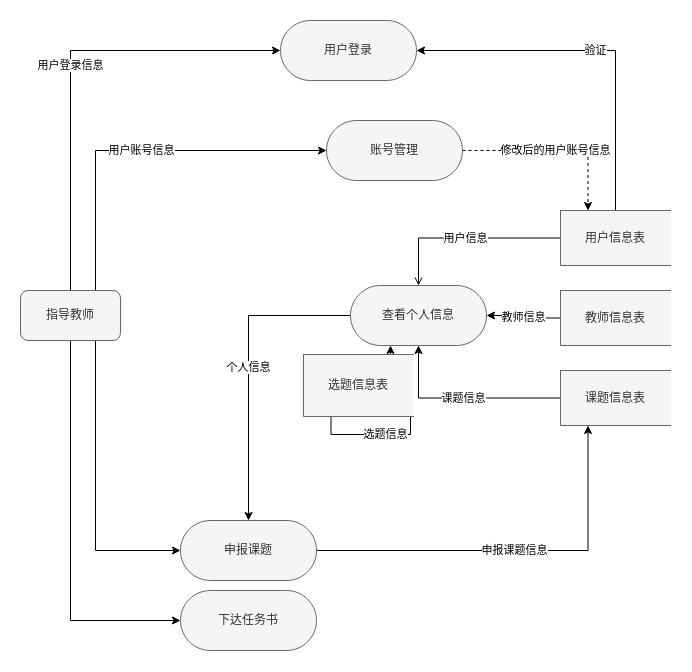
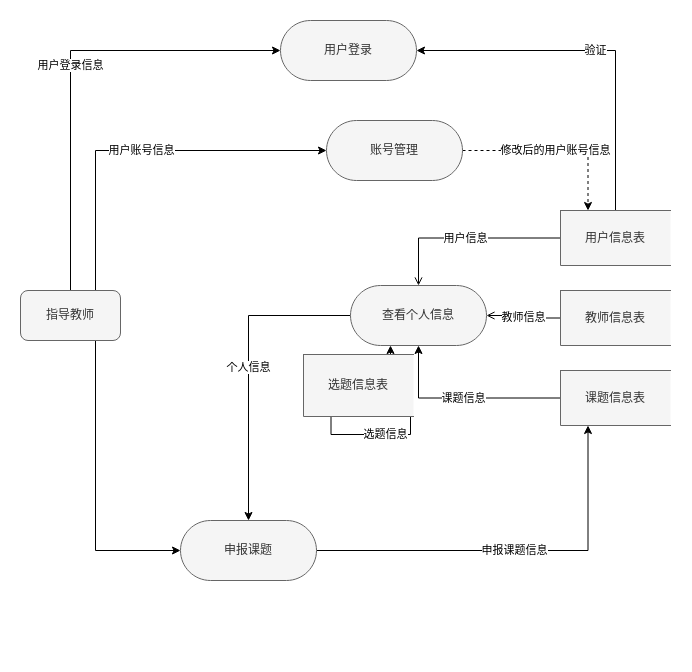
  <mxCell id="0" />
  <mxCell id="1" parent="0" />
  <mxCell id="2" value="用户登录信息" style="edgeStyle=orthogonalEdgeStyle;rounded=0;orthogonalLoop=1;jettySize=auto;html=1;exitX=0.5;exitY=0;exitDx=0;exitDy=0;entryX=0;entryY=0.5;entryDx=0;entryDy=0;entryPerimeter=0;" edge="1" parent="1" source="6" target="7"><mxGeometry relative="1" as="geometry" /></mxCell>
  <mxCell id="3" value="用户账号信息" style="edgeStyle=orthogonalEdgeStyle;rounded=0;orthogonalLoop=1;jettySize=auto;html=1;exitX=0.75;exitY=0;exitDx=0;exitDy=0;entryX=0;entryY=0.5;entryDx=0;entryDy=0;entryPerimeter=0;" edge="1" parent="1" source="6" target="18"><mxGeometry relative="1" as="geometry" /></mxCell>
  <mxCell id="4" style="edgeStyle=orthogonalEdgeStyle;rounded=0;orthogonalLoop=1;jettySize=auto;html=1;exitX=0.75;exitY=1;exitDx=0;exitDy=0;entryX=0;entryY=0.5;entryDx=0;entryDy=0;entryPerimeter=0;" edge="1" parent="1" source="6" target="22"><mxGeometry relative="1" as="geometry" /></mxCell>
- <mxCell id="5" style="edgeStyle=orthogonalEdgeStyle;rounded=0;orthogonalLoop=1;jettySize=auto;html=1;exitX=0.5;exitY=1;exitDx=0;exitDy=0;entryX=0;entryY=0.5;entryDx=0;entryDy=0;entryPerimeter=0;" edge="1" parent="1" source="6" target="23"><mxGeometry relative="1" as="geometry" /></mxCell>
  <mxCell id="6" value="指导教师" style="html=1;dashed=0;whiteSpace=wrap;fillColor=#f5f5f5;fontColor=#333333;strokeColor=#666666;rounded=1;" vertex="1" parent="1"><mxGeometry x="20" y="290" width="100" height="50" as="geometry" /></mxCell>
  <mxCell id="7" value="用户登录" style="html=1;dashed=0;whiteSpace=wrap;shape=mxgraph.dfd.start;fillColor=#f5f5f5;fontColor=#333333;strokeColor=#666666;" vertex="1" parent="1"><mxGeometry x="280" y="20" width="136" height="60" as="geometry" /></mxCell>
  <mxCell id="8" value="验证" style="edgeStyle=orthogonalEdgeStyle;rounded=0;orthogonalLoop=1;jettySize=auto;html=1;exitX=0.5;exitY=0;exitDx=0;exitDy=0;entryX=1;entryY=0.5;entryDx=0;entryDy=0;entryPerimeter=0;" edge="1" parent="1" source="10" target="7"><mxGeometry relative="1" as="geometry" /></mxCell>
  <mxCell id="9" value="用户信息" style="edgeStyle=orthogonalEdgeStyle;rounded=0;orthogonalLoop=1;jettySize=auto;html=1;endArrow=open;" edge="1" parent="1" source="10" target="16"><mxGeometry relative="1" as="geometry" /></mxCell>
  <mxCell id="10" value="用户信息表" style="html=1;dashed=0;whiteSpace=wrap;shape=partialRectangle;right=0;fillColor=#f5f5f5;fontColor=#333333;strokeColor=#666666;" vertex="1" parent="1"><mxGeometry x="560" y="210" width="110" height="55" as="geometry" /></mxCell>
- <mxCell id="11" value="教师信息" style="edgeStyle=orthogonalEdgeStyle;rounded=0;orthogonalLoop=1;jettySize=auto;html=1;exitX=0;exitY=0.5;exitDx=0;exitDy=0;entryX=1;entryY=0.5;entryDx=0;entryDy=0;entryPerimeter=0;" edge="1" parent="1" source="12" target="16"><mxGeometry relative="1" as="geometry" /></mxCell>
+ <mxCell id="11" value="教师信息" style="edgeStyle=orthogonalEdgeStyle;rounded=0;orthogonalLoop=1;jettySize=auto;html=1;exitX=0;exitY=0.5;exitDx=0;exitDy=0;entryX=1;entryY=0.5;entryDx=0;entryDy=0;entryPerimeter=0;endArrow=open;" edge="1" parent="1" source="12" target="16"><mxGeometry relative="1" as="geometry" /></mxCell>
  <mxCell id="12" value="教师信息表" style="html=1;dashed=0;whiteSpace=wrap;shape=partialRectangle;right=0;fillColor=#f5f5f5;fontColor=#333333;strokeColor=#666666;" vertex="1" parent="1"><mxGeometry x="560" y="290" width="110" height="55" as="geometry" /></mxCell>
  <mxCell id="13" value="课题信息" style="edgeStyle=orthogonalEdgeStyle;rounded=0;orthogonalLoop=1;jettySize=auto;html=1;exitX=0;exitY=0.5;exitDx=0;exitDy=0;entryX=0.5;entryY=0.5;entryDx=0;entryDy=30;entryPerimeter=0;" edge="1" parent="1" source="14" target="16"><mxGeometry relative="1" as="geometry"><mxPoint x="370" y="350" as="targetPoint" /></mxGeometry></mxCell>
  <mxCell id="14" value="课题信息表" style="html=1;dashed=0;whiteSpace=wrap;shape=partialRectangle;right=0;fillColor=#f5f5f5;fontColor=#333333;strokeColor=#666666;" vertex="1" parent="1"><mxGeometry x="560" y="370" width="110" height="55" as="geometry" /></mxCell>
  <mxCell id="15" value="个人信息" style="edgeStyle=orthogonalEdgeStyle;rounded=0;orthogonalLoop=1;jettySize=auto;html=1;exitX=0;exitY=0.5;exitDx=0;exitDy=0;exitPerimeter=0;" edge="1" parent="1" source="16" target="22"><mxGeometry relative="1" as="geometry" /></mxCell>
  <mxCell id="16" value="查看个人信息" style="html=1;dashed=0;whiteSpace=wrap;shape=mxgraph.dfd.start;fillColor=#f5f5f5;fontColor=#333333;strokeColor=#666666;" vertex="1" parent="1"><mxGeometry x="350" y="285" width="136" height="60" as="geometry" /></mxCell>
  <mxCell id="17" value="修改后的用户账号信息" style="edgeStyle=orthogonalEdgeStyle;rounded=0;orthogonalLoop=1;jettySize=auto;html=1;exitX=1;exitY=0.5;exitDx=0;exitDy=0;exitPerimeter=0;entryX=0.25;entryY=0;entryDx=0;entryDy=0;dashed=1;" edge="1" parent="1" source="18" target="10"><mxGeometry relative="1" as="geometry" /></mxCell>
  <mxCell id="18" value="账号管理" style="html=1;dashed=0;whiteSpace=wrap;shape=mxgraph.dfd.start;fillColor=#f5f5f5;fontColor=#333333;strokeColor=#666666;" vertex="1" parent="1"><mxGeometry x="326" y="120" width="136" height="60" as="geometry" /></mxCell>
  <mxCell id="19" value="选题信息" style="edgeStyle=orthogonalEdgeStyle;rounded=0;orthogonalLoop=1;jettySize=auto;html=1;exitX=0.25;exitY=0;exitDx=0;exitDy=0;" edge="1" parent="1" source="20" target="16"><mxGeometry relative="1" as="geometry"><mxPoint x="390" y="350" as="targetPoint" /><Array as="points"><mxPoint x="410" y="434" /><mxPoint x="410" y="410" /><mxPoint x="390" y="410" /></Array></mxGeometry></mxCell>
  <mxCell id="20" value="选题信息表" style="html=1;dashed=0;whiteSpace=wrap;shape=partialRectangle;right=0;fillColor=#f5f5f5;fontColor=#333333;strokeColor=#666666;" vertex="1" parent="1"><mxGeometry x="303" y="354" width="110" height="62" as="geometry" /></mxCell>
  <mxCell id="21" value="申报课题信息" style="edgeStyle=orthogonalEdgeStyle;rounded=0;orthogonalLoop=1;jettySize=auto;html=1;exitX=1;exitY=0.5;exitDx=0;exitDy=0;exitPerimeter=0;entryX=0.25;entryY=1;entryDx=0;entryDy=0;" edge="1" parent="1" source="22" target="14"><mxGeometry relative="1" as="geometry" /></mxCell>
  <mxCell id="22" value="申报课题" style="html=1;dashed=0;whiteSpace=wrap;shape=mxgraph.dfd.start;fillColor=#f5f5f5;fontColor=#333333;strokeColor=#666666;" vertex="1" parent="1"><mxGeometry x="180" y="520" width="136" height="60" as="geometry" /></mxCell>
- <mxCell id="23" value="下达任务书" style="html=1;dashed=0;whiteSpace=wrap;shape=mxgraph.dfd.start;fillColor=#f5f5f5;fontColor=#333333;strokeColor=#666666;" vertex="1" parent="1"><mxGeometry x="180" y="590" width="136" height="60" as="geometry" /></mxCell>
